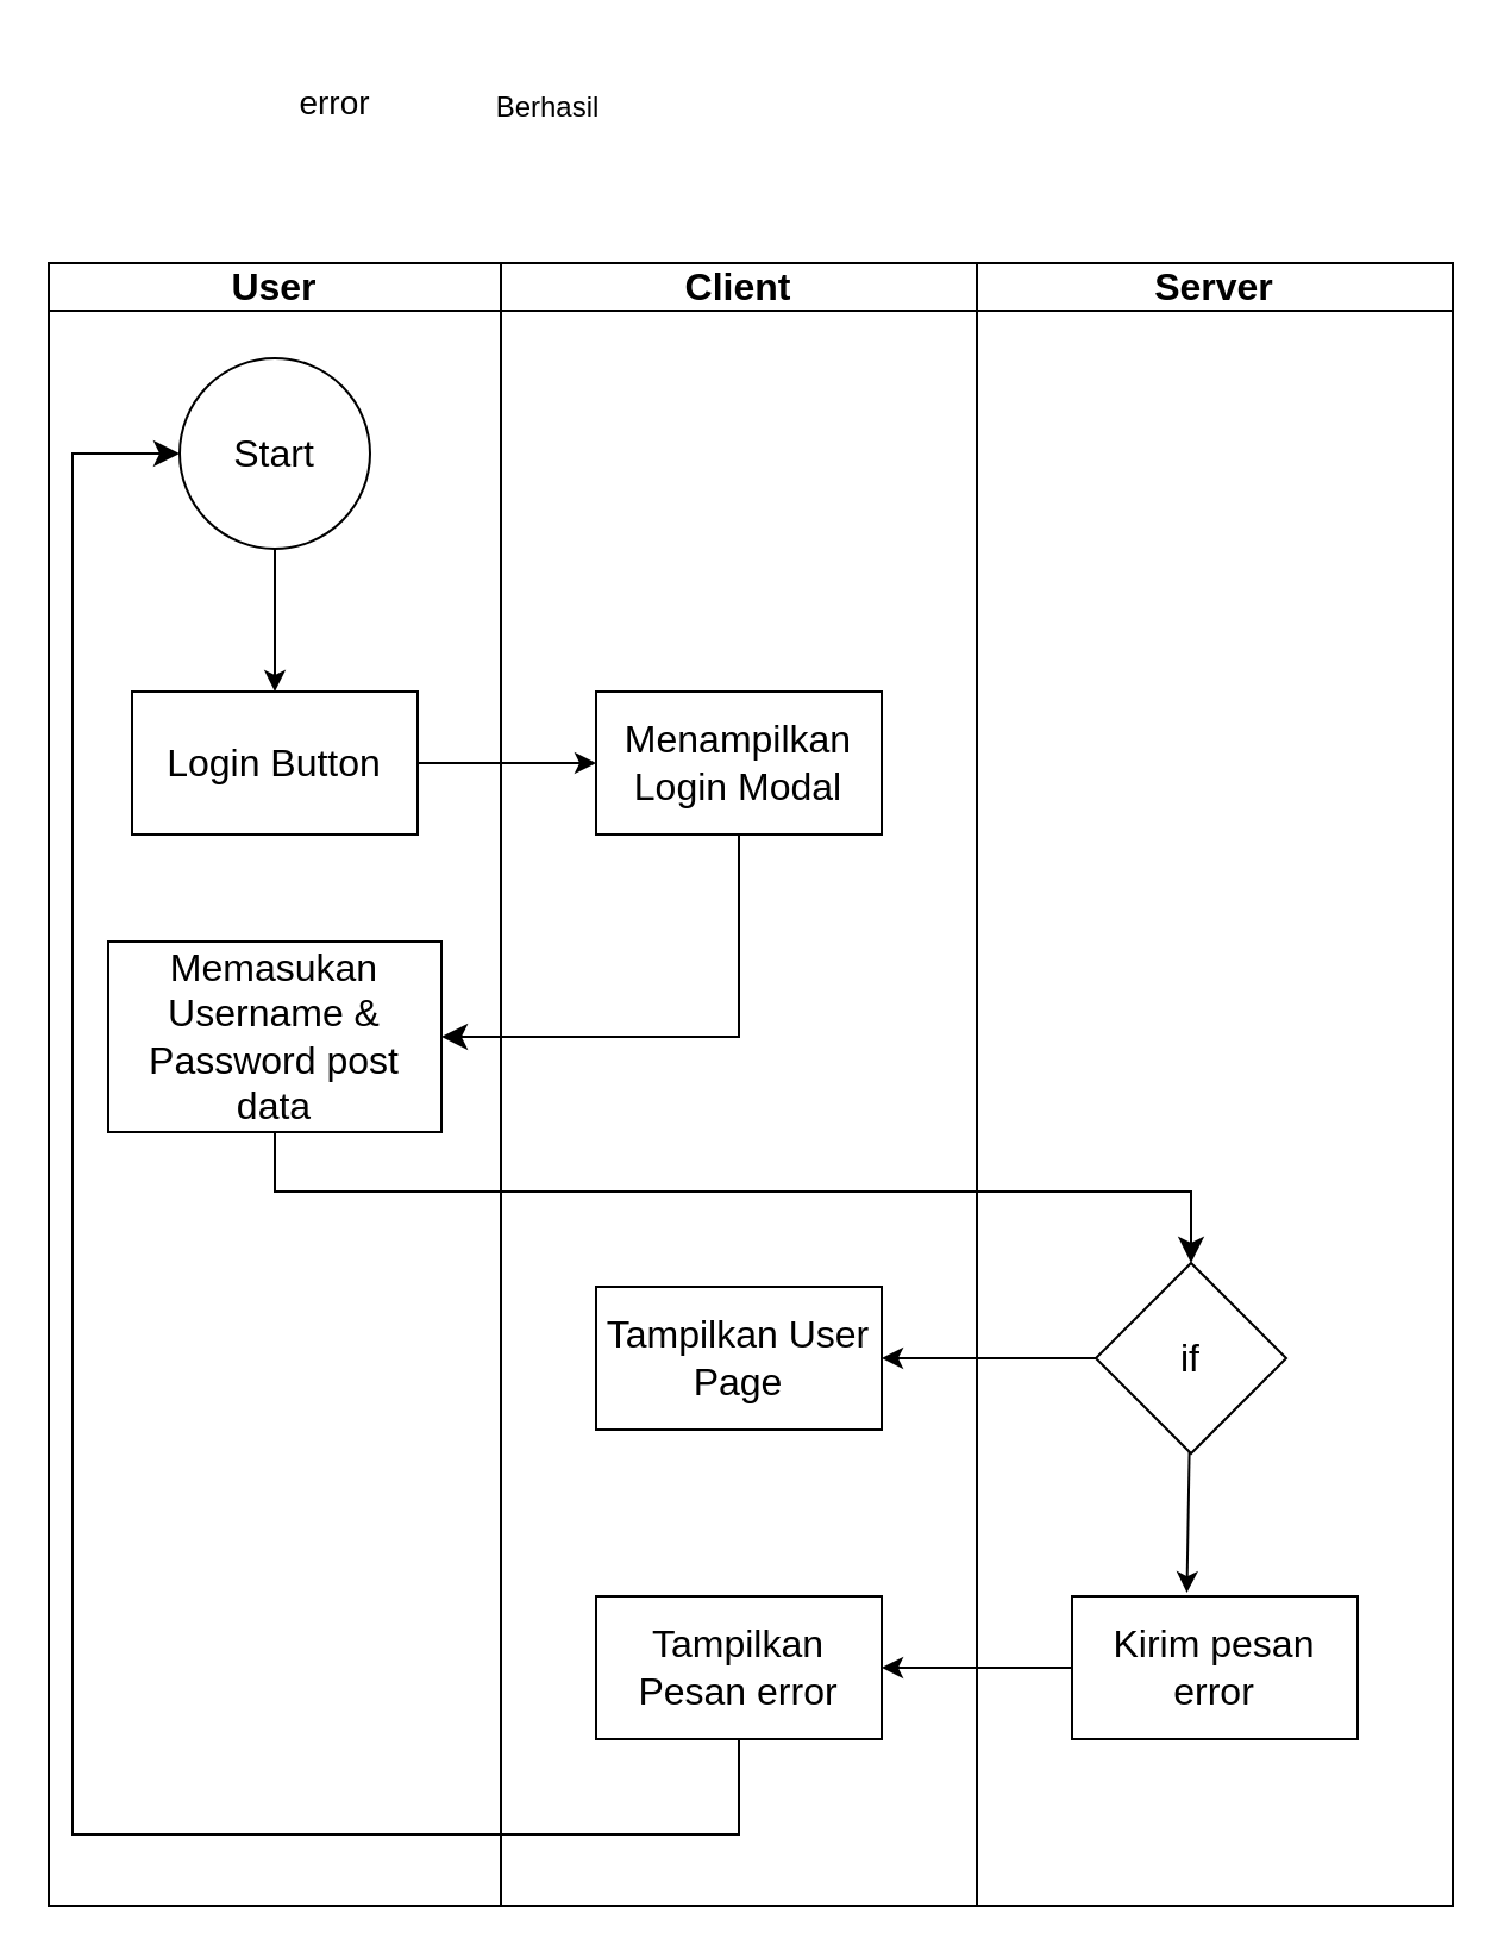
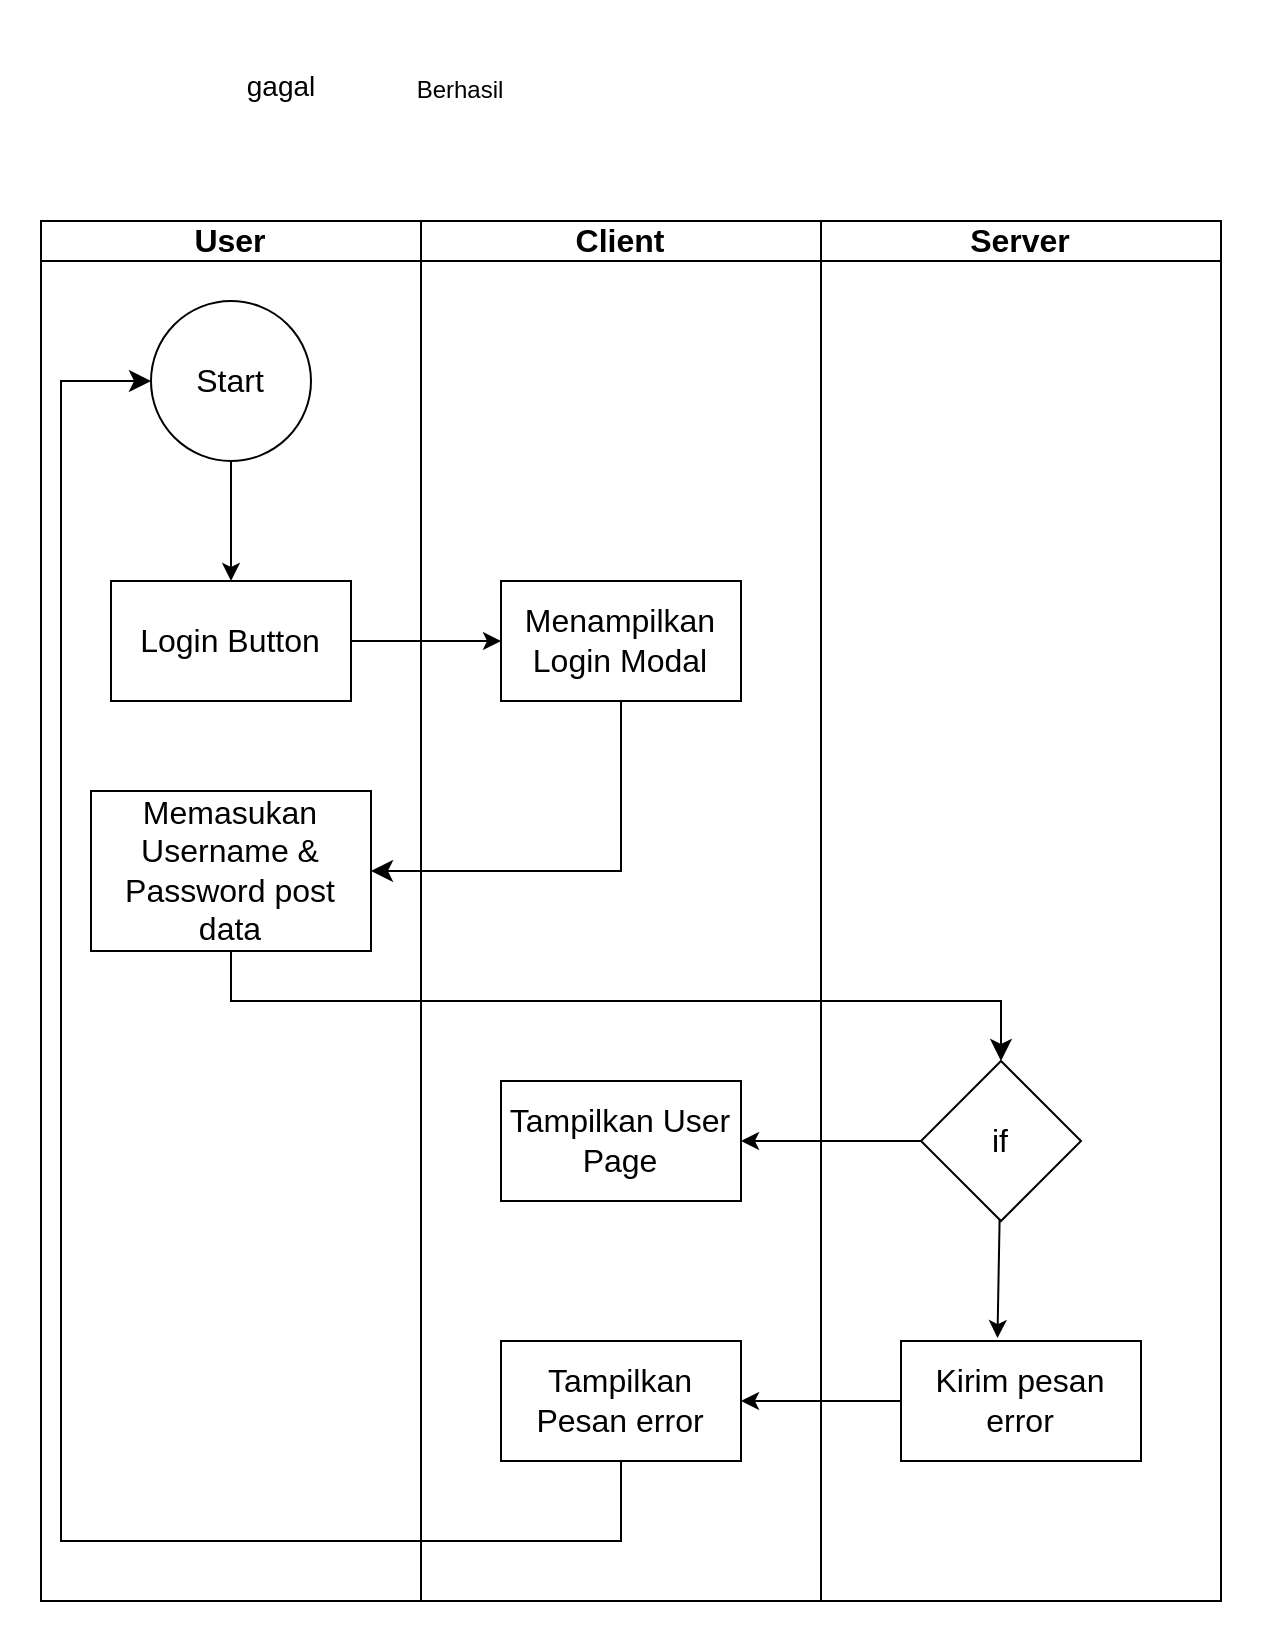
  <mxCell id="0" />
  <mxCell id="1" parent="0" />
- <mxCell id="2" value="&lt;span style=&quot;font-weight: normal;&quot;&gt;&lt;font style=&quot;font-size: 14px;&quot;&gt;error&lt;/font&gt;&lt;/span&gt;" style="text;strokeColor=none;fillColor=none;html=1;fontSize=24;fontStyle=1;verticalAlign=middle;align=center;" parent="1" vertex="1"><mxGeometry x="90" width="100" height="40" as="geometry" y="20" /></mxCell>
+ <mxCell id="2" value="&lt;span style=&quot;font-weight: normal;&quot;&gt;&lt;font style=&quot;font-size: 14px;&quot;&gt;gagal&lt;/font&gt;&lt;/span&gt;" style="text;strokeColor=none;fillColor=none;html=1;fontSize=24;fontStyle=1;verticalAlign=middle;align=center;" parent="1" vertex="1"><mxGeometry x="90" width="100" height="40" as="geometry" y="20" /></mxCell>
  <mxCell id="3" value="Berhasil" style="text;html=1;strokeColor=none;fillColor=none;align=center;verticalAlign=middle;whiteSpace=wrap;rounded=0;" parent="1" vertex="1"><mxGeometry x="200" y="30" width="60" height="30" as="geometry" /></mxCell>
  <mxCell id="4" value="&lt;font style=&quot;font-size: 16px;&quot;&gt;User&lt;br&gt;&lt;/font&gt;" style="swimlane;whiteSpace=wrap;html=1;startSize=20;" vertex="1" parent="1"><mxGeometry x="20" y="110" width="190" height="690" as="geometry" /></mxCell>
  <mxCell id="5" style="edgeStyle=none;rounded=0;orthogonalLoop=1;jettySize=auto;html=1;" edge="1" parent="4" source="6" target="7"><mxGeometry relative="1" as="geometry" /></mxCell>
  <mxCell id="6" value="&lt;font style=&quot;font-size: 16px;&quot;&gt;Start&lt;/font&gt;" style="ellipse;whiteSpace=wrap;html=1;aspect=fixed;" parent="4" vertex="1"><mxGeometry x="55" y="40" width="80" height="80" as="geometry" /></mxCell>
  <mxCell id="7" value="&lt;font style=&quot;font-size: 16px;&quot;&gt;Login Button&lt;/font&gt;" style="rounded=0;whiteSpace=wrap;html=1;" parent="4" vertex="1"><mxGeometry x="35" y="180" width="120" height="60" as="geometry" /></mxCell>
  <mxCell id="8" value="&lt;font style=&quot;font-size: 16px;&quot;&gt;Memasukan Username &amp;amp; Password post data&lt;/font&gt;" style="rounded=0;whiteSpace=wrap;html=1;" parent="4" vertex="1"><mxGeometry x="25" y="285" width="140" height="80" as="geometry" /></mxCell>
  <mxCell id="9" value="&lt;font style=&quot;font-size: 16px;&quot;&gt;Client&lt;/font&gt;" style="swimlane;whiteSpace=wrap;html=1;startSize=20;" vertex="1" parent="1"><mxGeometry x="210" y="110" width="200" height="690" as="geometry" /></mxCell>
  <mxCell id="10" value="&lt;font style=&quot;font-size: 16px;&quot;&gt;Menampilkan Login Modal&lt;/font&gt;" style="rounded=0;whiteSpace=wrap;html=1;" parent="9" vertex="1"><mxGeometry x="40" y="180" width="120" height="60" as="geometry" /></mxCell>
  <mxCell id="11" value="&lt;font style=&quot;font-size: 16px;&quot;&gt;Tampilkan User Page&lt;/font&gt;" style="rounded=0;whiteSpace=wrap;html=1;" parent="9" vertex="1"><mxGeometry x="40" y="430" width="120" height="60" as="geometry" /></mxCell>
  <mxCell id="12" value="&lt;font style=&quot;font-size: 16px;&quot;&gt;Server&lt;/font&gt;" style="swimlane;whiteSpace=wrap;html=1;startSize=20;" vertex="1" parent="1"><mxGeometry x="410" y="110" width="200" height="690" as="geometry" /></mxCell>
  <mxCell id="13" value="&lt;font style=&quot;font-size: 16px;&quot;&gt;if&lt;/font&gt;" style="rhombus;whiteSpace=wrap;html=1;" parent="12" vertex="1"><mxGeometry x="50" y="420" width="80" height="80" as="geometry" /></mxCell>
  <mxCell id="14" style="edgeStyle=none;rounded=0;orthogonalLoop=1;jettySize=auto;html=1;entryX=0;entryY=0.5;entryDx=0;entryDy=0;" edge="1" parent="1" source="7" target="10"><mxGeometry relative="1" as="geometry" /></mxCell>
  <mxCell id="15" value="" style="edgeStyle=segmentEdgeStyle;endArrow=classic;html=1;curved=0;rounded=0;endSize=8;startSize=8;entryX=1;entryY=0.5;entryDx=0;entryDy=0;exitX=0.5;exitY=1;exitDx=0;exitDy=0;" edge="1" parent="1" source="10" target="8"><mxGeometry width="50" height="50" relative="1" as="geometry"><mxPoint x="260" y="450" as="sourcePoint" /><mxPoint x="310" y="400" as="targetPoint" /><Array as="points"><mxPoint x="310" y="435" /></Array></mxGeometry></mxCell>
  <mxCell id="16" value="" style="edgeStyle=segmentEdgeStyle;endArrow=classic;html=1;curved=0;rounded=0;endSize=8;startSize=8;exitX=0.5;exitY=1;exitDx=0;exitDy=0;entryX=0.5;entryY=0;entryDx=0;entryDy=0;" edge="1" parent="1" source="8" target="13"><mxGeometry width="50" height="50" relative="1" as="geometry"><mxPoint x="360" y="500" as="sourcePoint" /><mxPoint x="410" y="450" as="targetPoint" /><Array as="points"><mxPoint x="115" y="500" /><mxPoint x="500" y="500" /></Array></mxGeometry></mxCell>
  <mxCell id="17" style="edgeStyle=none;rounded=0;orthogonalLoop=1;jettySize=auto;html=1;" edge="1" parent="1" source="18" target="19"><mxGeometry relative="1" as="geometry" /></mxCell>
  <mxCell id="18" value="&lt;font style=&quot;font-size: 16px;&quot;&gt;Kirim pesan error&lt;/font&gt;" style="rounded=0;whiteSpace=wrap;html=1;" vertex="1" parent="1"><mxGeometry x="450" y="670" width="120" height="60" as="geometry" /></mxCell>
  <mxCell id="19" value="&lt;font style=&quot;font-size: 16px;&quot;&gt;Tampilkan Pesan error&lt;/font&gt;" style="rounded=0;whiteSpace=wrap;html=1;" parent="1" vertex="1"><mxGeometry x="250" y="670" width="120" height="60" as="geometry" /></mxCell>
  <mxCell id="20" style="edgeStyle=none;rounded=0;orthogonalLoop=1;jettySize=auto;html=1;entryX=1;entryY=0.5;entryDx=0;entryDy=0;" edge="1" parent="1" source="13" target="11"><mxGeometry relative="1" as="geometry" /></mxCell>
  <mxCell id="21" style="edgeStyle=none;rounded=0;orthogonalLoop=1;jettySize=auto;html=1;entryX=0.402;entryY=-0.024;entryDx=0;entryDy=0;entryPerimeter=0;" edge="1" parent="1" source="13" target="18"><mxGeometry relative="1" as="geometry" /></mxCell>
  <mxCell id="22" value="" style="edgeStyle=segmentEdgeStyle;endArrow=classic;html=1;curved=0;rounded=0;endSize=8;startSize=8;exitX=0.5;exitY=1;exitDx=0;exitDy=0;entryX=0;entryY=0.5;entryDx=0;entryDy=0;" edge="1" parent="1" source="19" target="6"><mxGeometry width="50" height="50" relative="1" as="geometry"><mxPoint x="380" y="530" as="sourcePoint" /><mxPoint x="430" y="480" as="targetPoint" /><Array as="points"><mxPoint x="310" y="770" /><mxPoint x="30" y="770" /><mxPoint x="30" y="190" /></Array></mxGeometry></mxCell>
